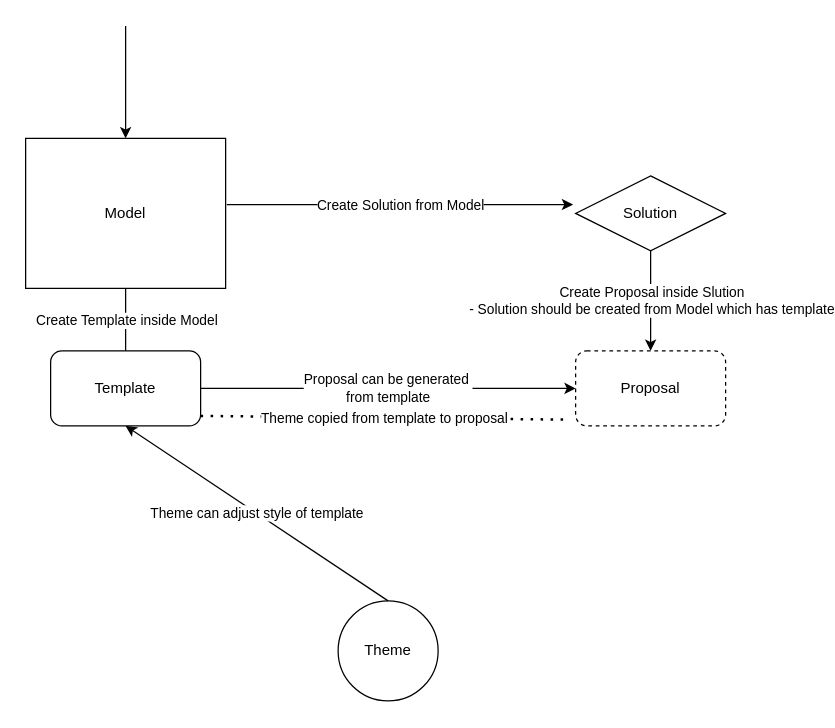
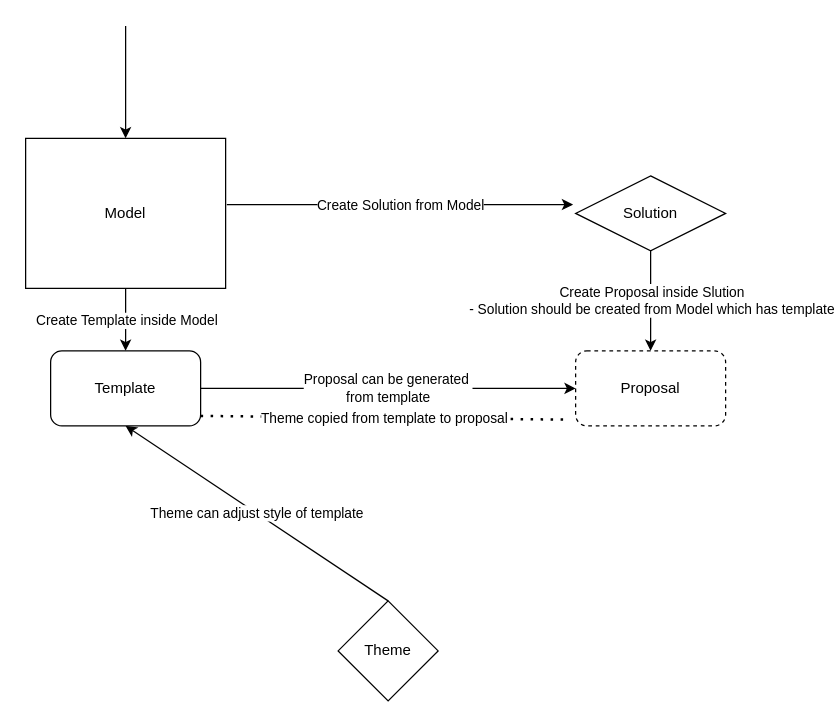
  <mxCell id="0" />
  <mxCell id="1" parent="0" />
  <mxCell id="2" value="Model&lt;br&gt;" style="rounded=0;whiteSpace=wrap;html=1;" parent="1" vertex="1"><mxGeometry x="20" y="110" width="160" height="120" as="geometry" /></mxCell>
  <mxCell id="3" value="Solution&lt;br&gt;" style="rhombus;whiteSpace=wrap;html=1;" parent="1" vertex="1"><mxGeometry x="460" y="140" width="120" height="60" as="geometry" /></mxCell>
  <mxCell id="4" value="" style="endArrow=classic;html=1;rounded=0;entryX=0.5;entryY=0;entryDx=0;entryDy=0;" parent="1" target="2" edge="1"><mxGeometry width="50" height="50" relative="1" as="geometry"><mxPoint x="100" y="20" as="sourcePoint" /><mxPoint x="150" y="-30" as="targetPoint" /></mxGeometry></mxCell>
  <mxCell id="5" value="" style="endArrow=classic;html=1;rounded=0;exitX=1.006;exitY=0.442;exitDx=0;exitDy=0;exitPerimeter=0;entryX=-0.017;entryY=0.383;entryDx=0;entryDy=0;entryPerimeter=0;" parent="1" source="2" target="3" edge="1"><mxGeometry relative="1" as="geometry"><mxPoint x="510" y="320" as="sourcePoint" /><mxPoint x="610" y="320" as="targetPoint" /></mxGeometry></mxCell>
  <mxCell id="6" value="Create Solution from Model" style="edgeLabel;resizable=0;html=1;align=center;verticalAlign=middle;" parent="5" connectable="0" vertex="1"><mxGeometry relative="1" as="geometry" /></mxCell>
  <mxCell id="7" value="Template" style="rounded=1;whiteSpace=wrap;html=1;" parent="1" vertex="1"><mxGeometry x="40" y="280" width="120" height="60" as="geometry" /></mxCell>
  <mxCell id="8" value="Proposal" style="rounded=1;whiteSpace=wrap;html=1;dashed=1;" parent="1" vertex="1"><mxGeometry x="460" y="280" width="120" height="60" as="geometry" /></mxCell>
- <mxCell id="9" value="" style="endArrow=none;html=1;rounded=0;exitX=0.5;exitY=1;exitDx=0;exitDy=0;" parent="1" source="2" target="7" edge="1"><mxGeometry relative="1" as="geometry"><mxPoint x="510" y="320" as="sourcePoint" /><mxPoint x="610" y="320" as="targetPoint" /></mxGeometry></mxCell>
+ <mxCell id="9" value="" style="endArrow=classic;html=1;rounded=0;exitX=0.5;exitY=1;exitDx=0;exitDy=0;" parent="1" source="2" target="7" edge="1"><mxGeometry relative="1" as="geometry"><mxPoint x="510" y="320" as="sourcePoint" /><mxPoint x="610" y="320" as="targetPoint" /></mxGeometry></mxCell>
  <mxCell id="10" value="Create Template inside Model" style="edgeLabel;resizable=0;html=1;align=center;verticalAlign=middle;" parent="9" connectable="0" vertex="1"><mxGeometry relative="1" as="geometry" /></mxCell>
  <mxCell id="11" value="" style="endArrow=classic;html=1;rounded=0;exitX=0.5;exitY=1;exitDx=0;exitDy=0;entryX=0.5;entryY=0;entryDx=0;entryDy=0;" parent="1" source="3" target="8" edge="1"><mxGeometry width="50" height="50" relative="1" as="geometry"><mxPoint x="530" y="340" as="sourcePoint" /><mxPoint x="580" y="290" as="targetPoint" /></mxGeometry></mxCell>
  <mxCell id="12" value="Create Proposal inside Slution&lt;br&gt;- Solution should be created from Model which has template" style="edgeLabel;html=1;align=center;verticalAlign=middle;resizable=0;points=[];" parent="11" vertex="1" connectable="0"><mxGeometry x="-0.025" relative="1" as="geometry"><mxPoint as="offset" /></mxGeometry></mxCell>
  <mxCell id="13" value="Proposal can be generated&amp;nbsp;&lt;br&gt;from template" style="endArrow=classic;html=1;rounded=0;exitX=1;exitY=0.5;exitDx=0;exitDy=0;entryX=0;entryY=0.5;entryDx=0;entryDy=0;" parent="1" source="7" target="8" edge="1"><mxGeometry width="50" height="50" relative="1" as="geometry"><mxPoint x="530" y="340" as="sourcePoint" /><mxPoint x="580" y="290" as="targetPoint" /><Array as="points" /></mxGeometry></mxCell>
- <mxCell id="14" value="Theme" style="ellipse;whiteSpace=wrap;html=1;aspect=fixed;" parent="1" vertex="1"><mxGeometry x="270" y="480" width="80" height="80" as="geometry" /></mxCell>
+ <mxCell id="14" value="Theme" style="rhombus;whiteSpace=wrap;html=1;aspect=fixed;" parent="1" vertex="1"><mxGeometry x="270" y="480" width="80" height="80" as="geometry" /></mxCell>
  <mxCell id="15" value="Theme can adjust style of template" style="endArrow=classic;html=1;rounded=0;exitX=0.5;exitY=0;exitDx=0;exitDy=0;entryX=0.5;entryY=1;entryDx=0;entryDy=0;" parent="1" source="14" target="7" edge="1"><mxGeometry width="50" height="50" relative="1" as="geometry"><mxPoint x="530" y="330" as="sourcePoint" /><mxPoint x="580" y="280" as="targetPoint" /></mxGeometry></mxCell>
  <mxCell id="16" value="Theme copied from template to proposal" style="endArrow=none;dashed=1;html=1;dashPattern=1 3;strokeWidth=2;rounded=0;exitX=1;exitY=0.867;exitDx=0;exitDy=0;exitPerimeter=0;entryX=-0.05;entryY=0.917;entryDx=0;entryDy=0;entryPerimeter=0;" parent="1" source="7" target="8" edge="1"><mxGeometry width="50" height="50" relative="1" as="geometry"><mxPoint x="530" y="330" as="sourcePoint" /><mxPoint x="580" y="280" as="targetPoint" /></mxGeometry></mxCell>
